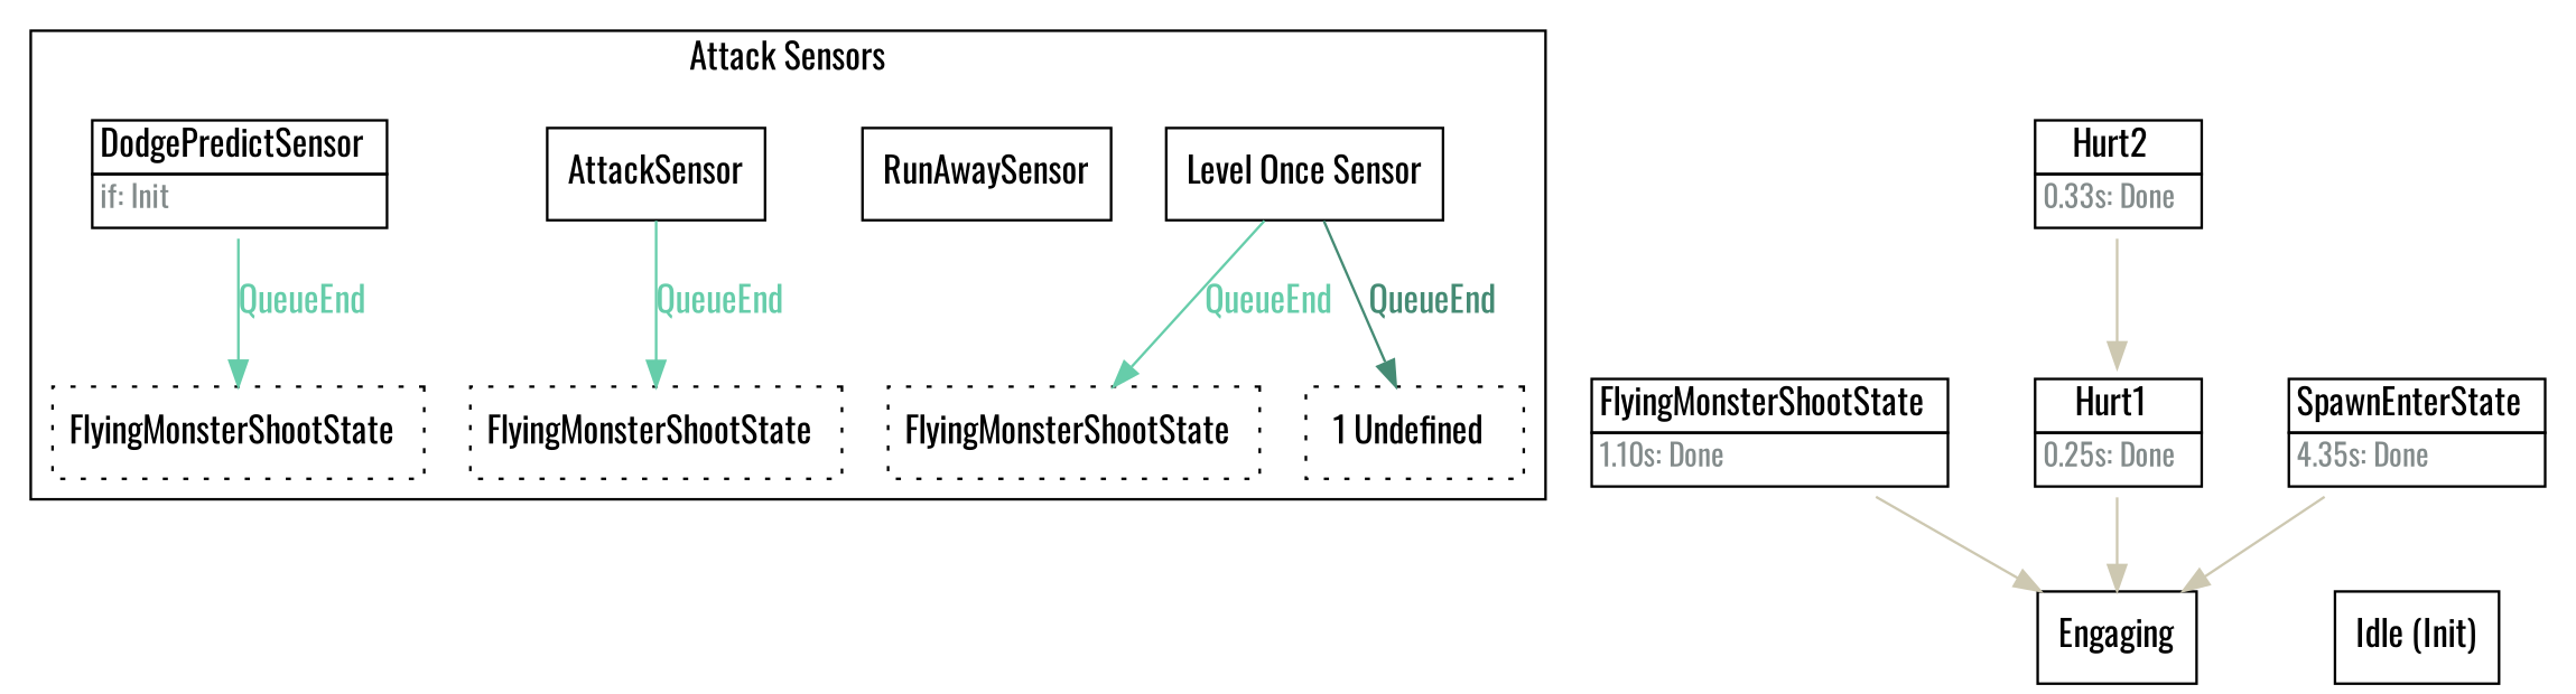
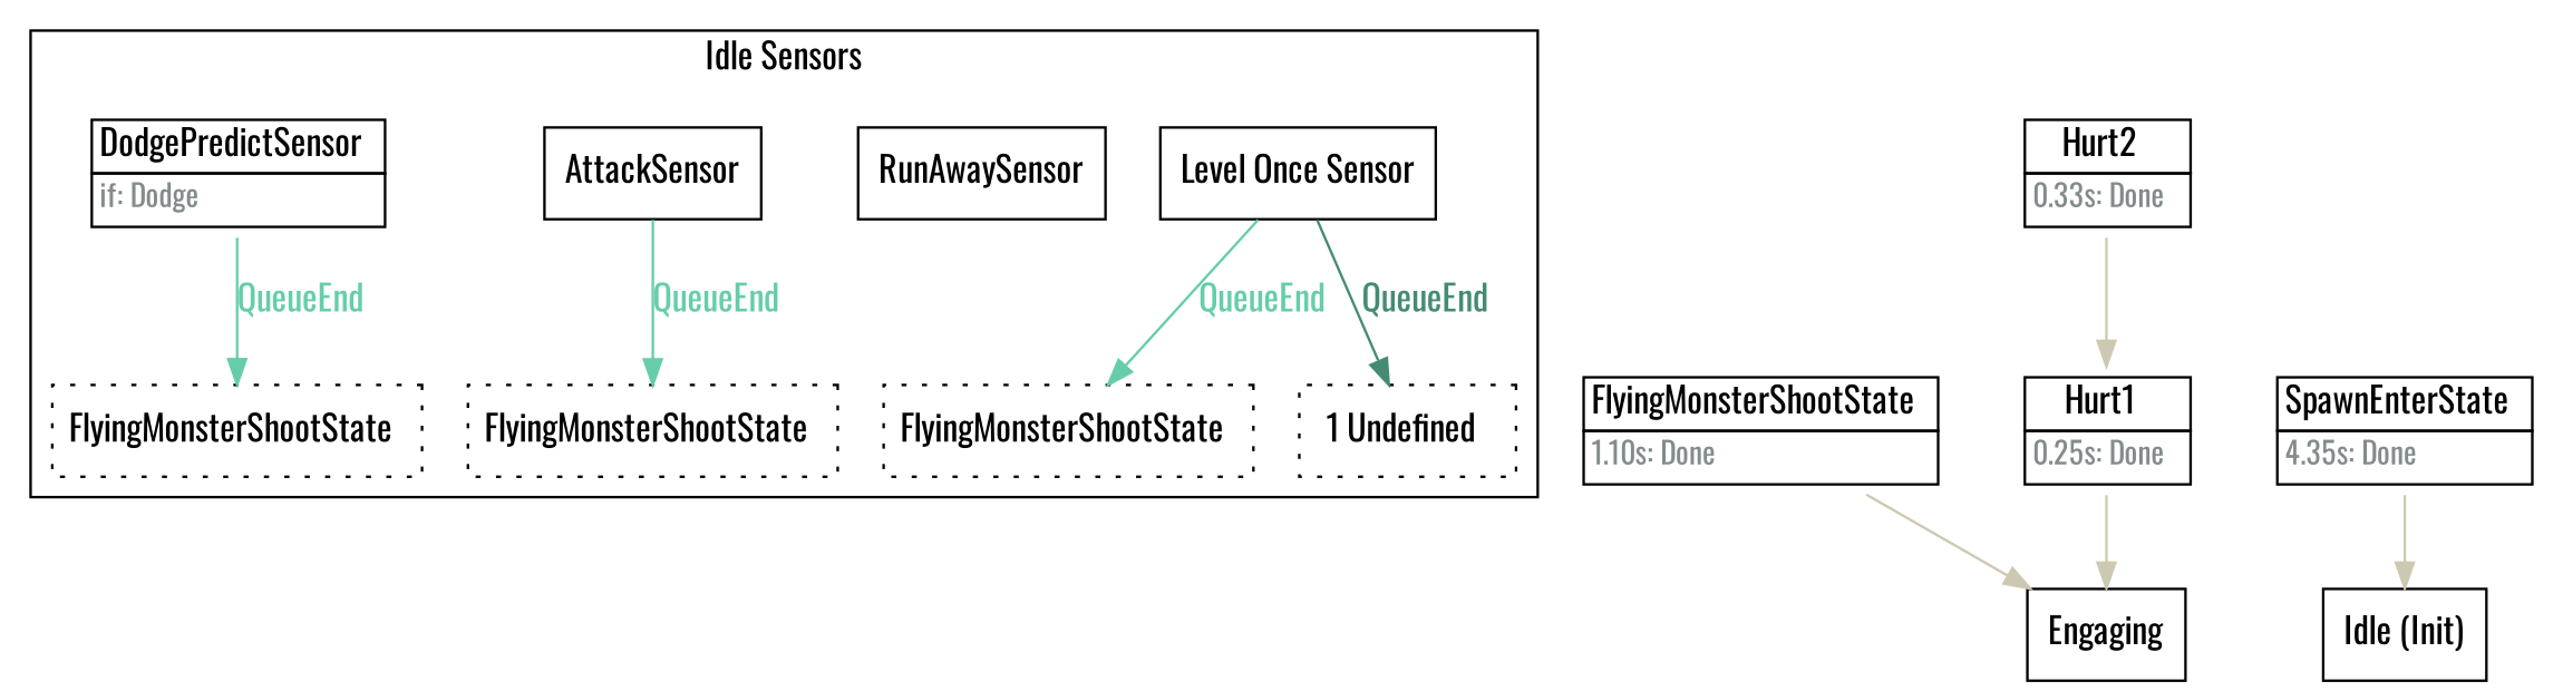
  strict digraph {
    fontname=Oswald
    rankdir=TB
    node [fontname=Oswald shape=box]
    edge [color=cornsilk3 fontcolor=cornsilk3 fontname=Oswald]
    n1 [label="Level Once Sensor"]
    n2 [label=<<TABLE border="0" cellborder="0" cellspacing="0" cellpadding="2"><TR><TD>FlyingMonsterShootState  </TD></TR></TABLE>> margin=0.05 style=dotted]
    n3 [label=<<TABLE border="0" cellborder="0" cellspacing="0" cellpadding="2"><TR><TD>1 Undefined  </TD></TR></TABLE>> style=dotted]
    n4 [label=RunAwaySensor]
    n5 [label=AttackSensor]
    n6 [label=<<TABLE border="0" cellborder="0" cellspacing="0" cellpadding="2"><TR><TD>FlyingMonsterShootState  </TD></TR></TABLE>> margin=0.05 style=dotted]
-   n7 [label=<<TABLE border="0" cellborder="1" cellspacing="0" cellpadding="2"><TR><TD >DodgePredictSensor  </TD></TR><TR><TD align="left" balign="left"><FONT point-size="12" color="azure4">if: Init</FONT>  </TD></TR></TABLE>> shape=plaintext]
+   n7 [label=<<TABLE border="0" cellborder="1" cellspacing="0" cellpadding="2"><TR><TD >DodgePredictSensor  </TD></TR><TR><TD align="left" balign="left"><FONT point-size="12" color="azure4">if: Dodge</FONT>  </TD></TR></TABLE>> shape=plaintext]
    n8 [label=<<TABLE border="0" cellborder="0" cellspacing="0" cellpadding="2"><TR><TD>FlyingMonsterShootState  </TD></TR></TABLE>> margin=0.05 style=dotted]
    n9 [label=<<TABLE border="0" cellborder="1" cellspacing="0" cellpadding="2"><TR><TD >FlyingMonsterShootState  </TD></TR><TR><TD align="left" balign="left"><FONT point-size="12" color="azure4">1.10s: Done</FONT>  </TD></TR></TABLE>> shape=plaintext]
    Engaging
    n11 [label=<<TABLE border="0" cellborder="1" cellspacing="0" cellpadding="2"><TR><TD >Hurt1  </TD></TR><TR><TD align="left" balign="left"><FONT point-size="12" color="azure4">0.25s: Done</FONT>  </TD></TR></TABLE>> shape=plaintext]
    n12 [label=<<TABLE border="0" cellborder="1" cellspacing="0" cellpadding="2"><TR><TD >Hurt2  </TD></TR><TR><TD align="left" balign="left"><FONT point-size="12" color="azure4">0.33s: Done</FONT>  </TD></TR></TABLE>> shape=plaintext]
    n13 [label=<<TABLE border="0" cellborder="1" cellspacing="0" cellpadding="2"><TR><TD >SpawnEnterState  </TD></TR><TR><TD align="left" balign="left"><FONT point-size="12" color="azure4">4.35s: Done</FONT>  </TD></TR></TABLE>> shape=plaintext]
    n14 [label="Idle (Init)"]
    subgraph cluster_1 {
-     label="Attack Sensors"
+     label="Idle Sensors"
      rank=sink
      n1
      n2
      n3
      n4
      n5
      n6
      n7
      n8
    }
    n1 -> n2 [color=aquamarine3 fontcolor=aquamarine3 label=QueueEnd]
    n1 -> n3 [color=aquamarine4 fontcolor=aquamarine4 label=QueueEnd]
    n5 -> n6 [color=aquamarine3 fontcolor=aquamarine3 label=QueueEnd]
    n7 -> n8 [color=aquamarine3 fontcolor=aquamarine3 label=QueueEnd]
    n9 -> Engaging
    n11 -> Engaging
    n12 -> n11
-   n13 -> Engaging
+   n13 -> n14
  }
